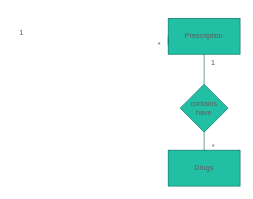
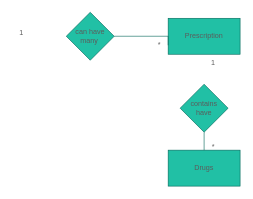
  <mxCell id="0" />
  <mxCell id="1" parent="0" />
  <mxCell id="2" value="Prescription" style="rounded=0;whiteSpace=wrap;html=1;labelBackgroundColor=none;fillColor=#21C0A5;strokeColor=#006658;fontColor=#5C5C5C;" vertex="1" parent="1"><mxGeometry x="280" y="30" width="120" height="60" as="geometry" /></mxCell>
  <mxCell id="3" value="Drugs" style="rounded=0;whiteSpace=wrap;html=1;labelBackgroundColor=none;fillColor=#21C0A5;strokeColor=#006658;fontColor=#5C5C5C;" vertex="1" parent="1"><mxGeometry x="280" y="250" width="120" height="60" as="geometry" /></mxCell>
+ <mxCell id="4" value="can have many&amp;nbsp;" style="rhombus;whiteSpace=wrap;html=1;labelBackgroundColor=none;fillColor=#21C0A5;strokeColor=#006658;fontColor=#5C5C5C;" vertex="1" parent="1"><mxGeometry x="110" y="20" width="80" height="80" as="geometry" /></mxCell>
  <mxCell id="5" value="" style="endArrow=none;html=1;rounded=0;exitX=1;exitY=0.5;exitDx=0;exitDy=0;entryX=0;entryY=0.5;entryDx=0;entryDy=0;startArrow=none;labelBackgroundColor=none;strokeColor=#006658;fontColor=default;" edge="1" parent="1" source="11" target="2"><mxGeometry width="50" height="50" relative="1" as="geometry"><mxPoint x="210" y="190" as="sourcePoint" /><mxPoint x="260" y="140" as="targetPoint" /></mxGeometry></mxCell>
  <mxCell id="6" value="contains &lt;br&gt;have" style="rhombus;whiteSpace=wrap;html=1;labelBackgroundColor=none;fillColor=#21C0A5;strokeColor=#006658;fontColor=#5C5C5C;" vertex="1" parent="1"><mxGeometry x="300" y="140" width="80" height="80" as="geometry" /></mxCell>
  <mxCell id="7" value="" style="endArrow=none;html=1;rounded=0;entryX=0.5;entryY=1;entryDx=0;entryDy=0;labelBackgroundColor=none;strokeColor=#006658;fontColor=default;" edge="1" parent="1" source="3" target="6"><mxGeometry width="50" height="50" relative="1" as="geometry"><mxPoint x="190" y="240" as="sourcePoint" /><mxPoint x="240" y="190" as="targetPoint" /></mxGeometry></mxCell>
- <mxCell id="8" value="" style="endArrow=none;html=1;rounded=0;entryX=0.5;entryY=1;entryDx=0;entryDy=0;labelBackgroundColor=none;strokeColor=#006658;fontColor=default;" edge="1" parent="1" source="6" target="2"><mxGeometry width="50" height="50" relative="1" as="geometry"><mxPoint x="260" y="200" as="sourcePoint" /><mxPoint x="310" y="150" as="targetPoint" /></mxGeometry></mxCell>
  <mxCell id="9" value="1" style="text;html=1;align=center;verticalAlign=middle;resizable=0;points=[];autosize=1;strokeColor=none;fillColor=none;labelBackgroundColor=none;fontColor=#5C5C5C;" vertex="1" parent="1"><mxGeometry x="20" y="40" width="30" height="30" as="geometry" /></mxCell>
+ <mxCell id="10" value="" style="endArrow=none;html=1;rounded=0;exitX=1;exitY=0.5;exitDx=0;exitDy=0;labelBackgroundColor=none;strokeColor=#006658;fontColor=default;" edge="1" parent="1" source="4" target="2"><mxGeometry width="50" height="50" relative="1" as="geometry"><mxPoint x="190" y="60" as="sourcePoint" /><mxPoint x="280" y="60" as="targetPoint" /></mxGeometry></mxCell>
  <mxCell id="11" value="*" style="text;html=1;align=center;verticalAlign=middle;resizable=0;points=[];autosize=1;strokeColor=none;fillColor=none;labelBackgroundColor=none;fontColor=#5C5C5C;" vertex="1" parent="1"><mxGeometry x="250" y="60" width="30" height="30" as="geometry" /></mxCell>
  <mxCell id="12" value="1" style="text;html=1;align=center;verticalAlign=middle;resizable=0;points=[];autosize=1;strokeColor=none;fillColor=none;labelBackgroundColor=none;fontColor=#5C5C5C;" vertex="1" parent="1"><mxGeometry x="340" y="90" width="30" height="30" as="geometry" /></mxCell>
  <mxCell id="13" value="*" style="text;html=1;align=center;verticalAlign=middle;resizable=0;points=[];autosize=1;strokeColor=none;fillColor=none;labelBackgroundColor=none;fontColor=#5C5C5C;" vertex="1" parent="1"><mxGeometry x="340" y="230" width="30" height="30" as="geometry" /></mxCell>
